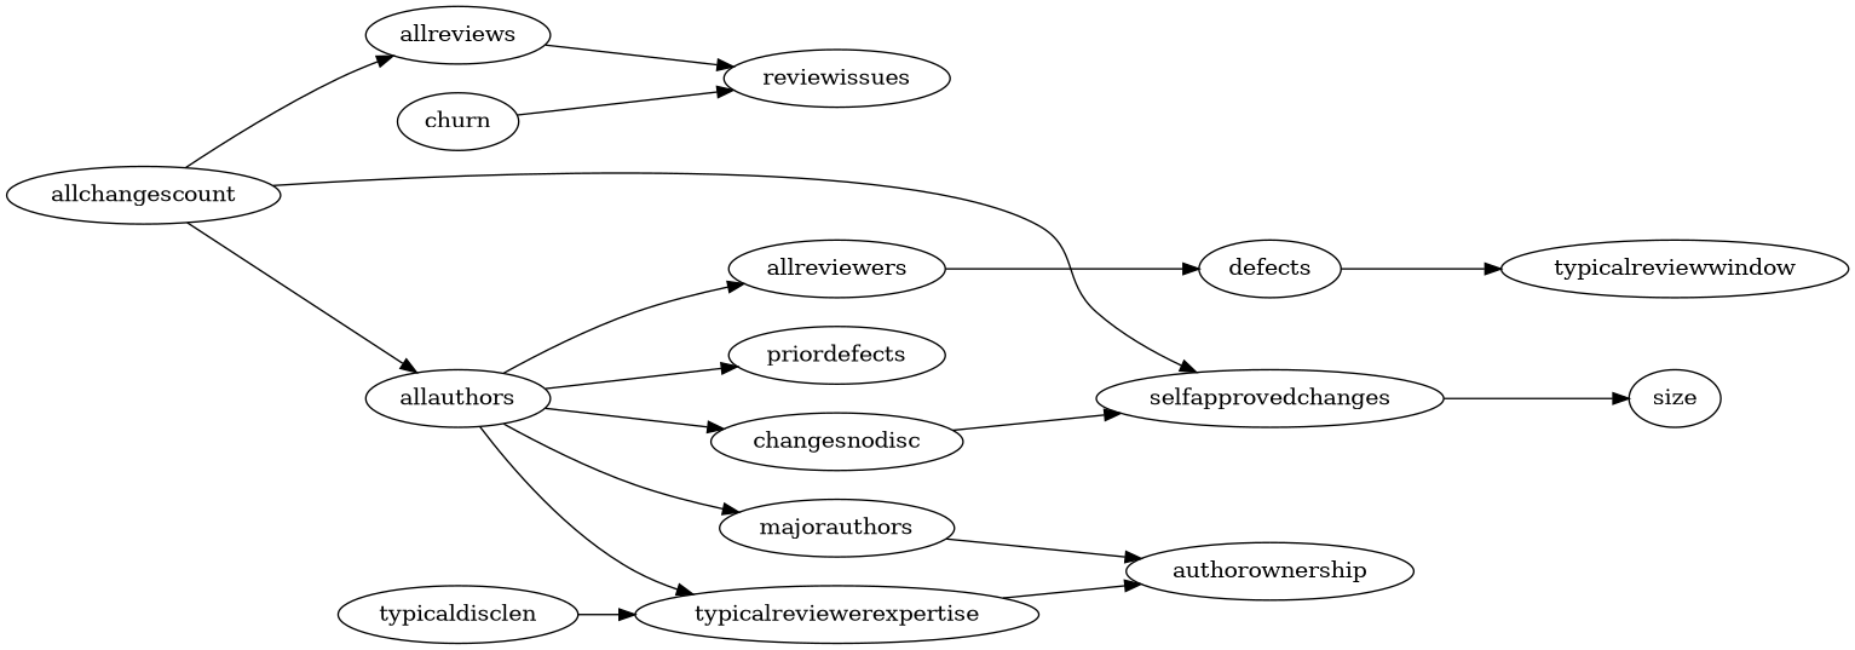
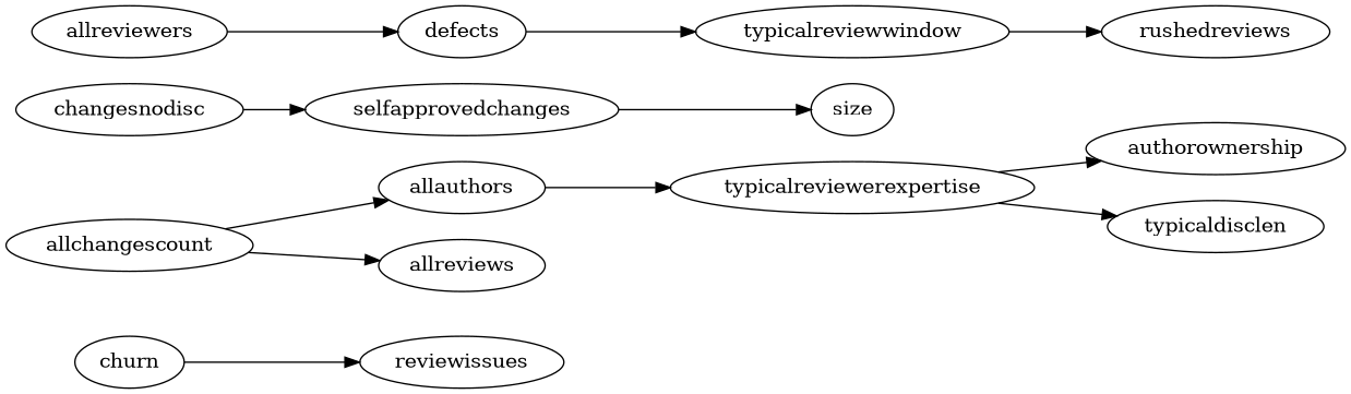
  digraph {
    rankdir=LR
    edge [dir=forward]
    churn
    reviewissues
    allchangescount
    allauthors
    selfapprovedchanges
    allreviews
-   priordefects
-   majorauthors
    changesnodisc
    allreviewers
    typicalreviewerexpertise
    size
    authorownership
    defects
    typicaldisclen
    typicalreviewwindow
+   rushedreviews
    churn -> reviewissues
    allchangescount -> allauthors
-   allchangescount -> selfapprovedchanges
    allchangescount -> allreviews
-   allauthors -> priordefects
-   allauthors -> majorauthors
-   allauthors -> changesnodisc
-   allauthors -> allreviewers
    allauthors -> typicalreviewerexpertise
    selfapprovedchanges -> size
-   allreviews -> reviewissues
-   majorauthors -> authorownership
    changesnodisc -> selfapprovedchanges
    allreviewers -> defects
    typicalreviewerexpertise -> authorownership
    defects -> typicalreviewwindow
-   typicaldisclen -> typicalreviewerexpertise
+   typicalreviewerexpertise -> typicaldisclen
+   typicalreviewwindow -> rushedreviews
  }
